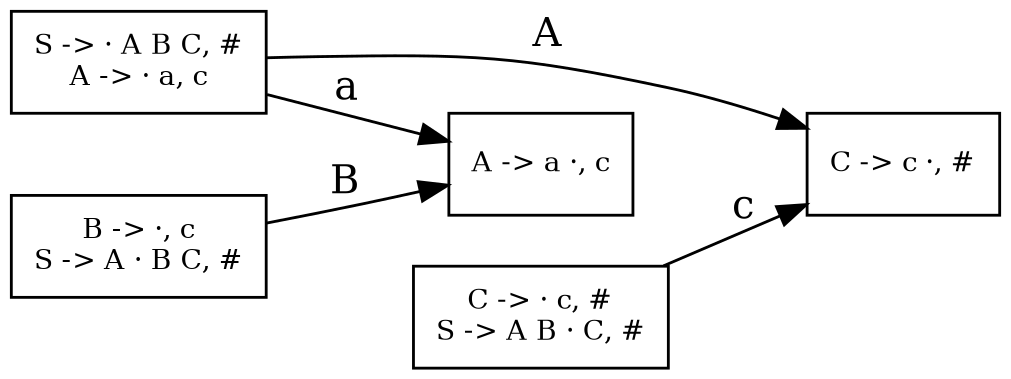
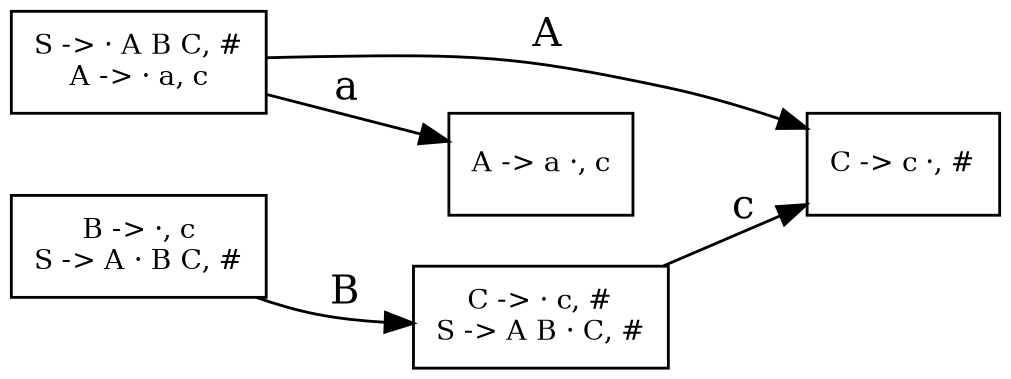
  digraph {
    rankdir=LR
    node [fontsize=10 shape=box]
    n1 [label="S -> · A B C, #\nA -> · a, c\n"]
    n2 [label="A -> a ·, c\n"]
    n3 [label="C -> c ·, #\n"]
    n4 [label="B -> ·, c\nS -> A · B C, #\n"]
    n5 [label="C -> · c, #\nS -> A B · C, #\n"]
    n1 -> n2 [label=" a\n"]
    n1 -> n3 [label=" A\n"]
-   n4 -> n2 [label=" B\n"]
+   n4 -> n5 [label=" B\n"]
    n5 -> n3 [label=" c\n"]
  }
